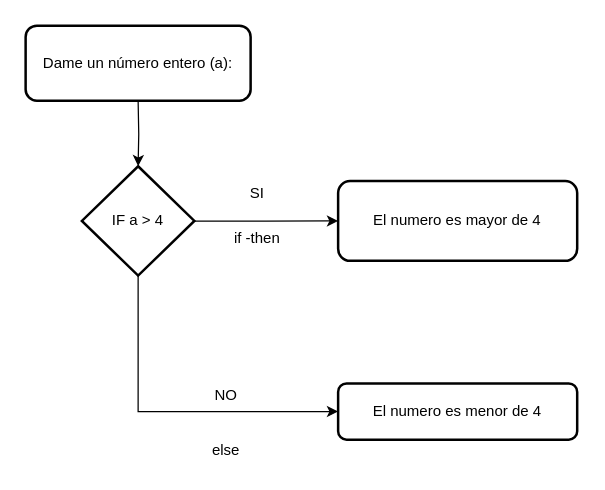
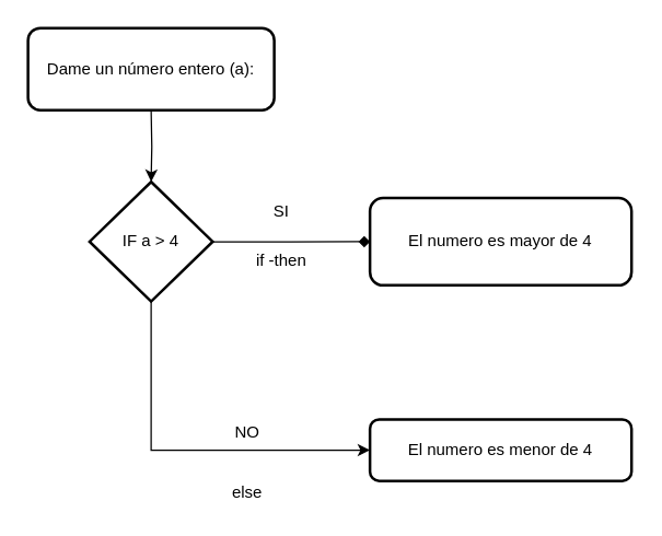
  <mxCell id="0" />
  <mxCell id="1" parent="0" />
- <mxCell id="2" value="" style="edgeStyle=orthogonalEdgeStyle;rounded=0;orthogonalLoop=1;jettySize=auto;html=1;strokeColor=#000000;fontFamily=Helvetica;align=center;entryX=0;entryY=0.5;entryDx=0;entryDy=0;" parent="1" source="4" edge="1" target="7"><mxGeometry relative="1" as="geometry"><mxPoint x="230" y="176" as="targetPoint" /></mxGeometry></mxCell>
+ <mxCell id="2" value="" style="edgeStyle=orthogonalEdgeStyle;rounded=0;orthogonalLoop=1;jettySize=auto;html=1;strokeColor=#000000;fontFamily=Helvetica;align=center;entryX=0;entryY=0.5;entryDx=0;entryDy=0;endArrow=diamond;" parent="1" source="4" edge="1" target="7"><mxGeometry relative="1" as="geometry"><mxPoint x="230" y="176" as="targetPoint" /></mxGeometry></mxCell>
  <mxCell id="3" style="edgeStyle=orthogonalEdgeStyle;rounded=0;orthogonalLoop=1;jettySize=auto;html=1;exitX=0.5;exitY=1;exitDx=0;exitDy=0;entryX=0;entryY=0.5;entryDx=0;entryDy=0;strokeColor=#000000;fontFamily=Helvetica;align=center;" parent="1" source="4" target="10" edge="1"><mxGeometry relative="1" as="geometry"><mxPoint x="110" y="310" as="targetPoint" /></mxGeometry></mxCell>
  <mxCell id="4" value="IF a &amp;gt; 4" style="rhombus;whiteSpace=wrap;html=1;fontFamily=Helvetica;rotation=0;strokeWidth=2;" parent="1" vertex="1"><mxGeometry x="65" y="132.5" width="90" height="87.5" as="geometry" /></mxCell>
  <mxCell id="5" style="edgeStyle=orthogonalEdgeStyle;rounded=0;orthogonalLoop=1;jettySize=auto;html=1;strokeColor=#000000;fontFamily=Helvetica;align=center;" parent="1" target="4" edge="1"><mxGeometry relative="1" as="geometry"><mxPoint x="110" y="80" as="sourcePoint" /></mxGeometry></mxCell>
  <mxCell id="6" value="&lt;span style=&quot;white-space: normal&quot;&gt;Dame un número entero (a):&lt;/span&gt;" style="rounded=1;whiteSpace=wrap;html=1;strokeColor=#000000;fontFamily=Helvetica;strokeWidth=2;" parent="1" vertex="1"><mxGeometry x="20" y="20" width="180" height="60" as="geometry" /></mxCell>
  <mxCell id="7" value="El numero es mayor de 4" style="rounded=1;whiteSpace=wrap;html=1;strokeColor=#000000;strokeWidth=2;fontFamily=Helvetica;" parent="1" vertex="1"><mxGeometry x="270" y="144.38" width="191.25" height="63.75" as="geometry" /></mxCell>
  <mxCell id="8" value="SI" style="text;html=1;align=center;verticalAlign=middle;resizable=0;points=[];autosize=1;fontFamily=Helvetica;" parent="1" vertex="1"><mxGeometry x="190" y="144.38" width="30" height="20" as="geometry" /></mxCell>
  <mxCell id="9" value="NO" style="text;html=1;align=center;verticalAlign=middle;resizable=0;points=[];autosize=1;fontFamily=Helvetica;" parent="1" vertex="1"><mxGeometry x="165" y="306.25" width="30" height="20" as="geometry" /></mxCell>
  <mxCell id="10" value="El numero es menor de 4" style="rounded=1;whiteSpace=wrap;html=1;strokeColor=#000000;strokeWidth=2;fontFamily=Helvetica;" vertex="1" parent="1"><mxGeometry x="270" y="306.25" width="191.25" height="45" as="geometry" /></mxCell>
  <mxCell id="11" value="if -then" style="text;html=1;align=center;verticalAlign=middle;resizable=0;points=[];autosize=1;fontFamily=Helvetica;" vertex="1" parent="1"><mxGeometry x="180" y="180" width="50" height="20" as="geometry" /></mxCell>
  <mxCell id="12" value="else" style="text;html=1;align=center;verticalAlign=middle;resizable=0;points=[];autosize=1;fontFamily=Helvetica;" vertex="1" parent="1"><mxGeometry x="160" y="350" width="40" height="20" as="geometry" /></mxCell>
